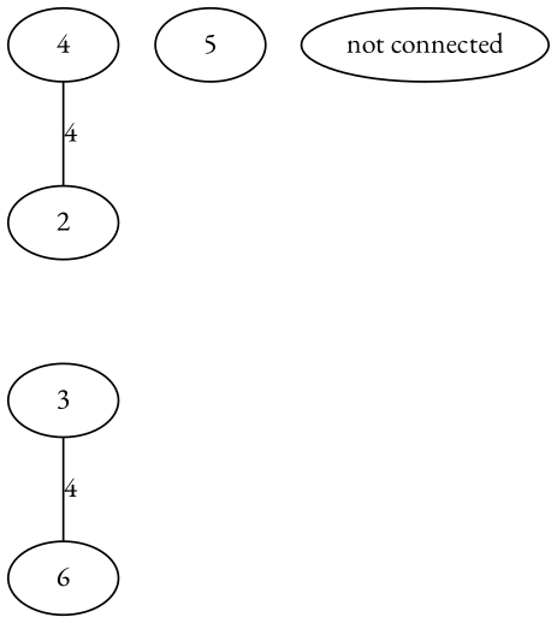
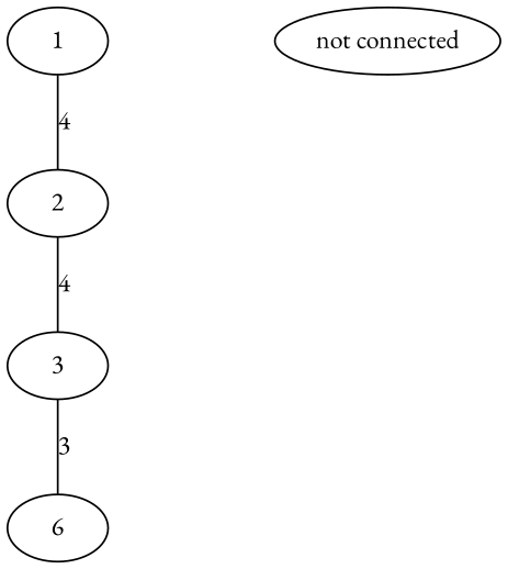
  graph {
    fontname="EB Garamond"
    node [fontname="EB Garamond"]
    edge [fontname="EB Garamond"]
-   1 [label=4]
+   1
    2
    3
    n4 [label=6]
-   5
    n6 [label="not connected"]
    1 -- 2 [label=4]
-   3 -- n4 [label=4]
+   2 -- 3 [label=4]
+   3 -- n4 [label=3]
  }
